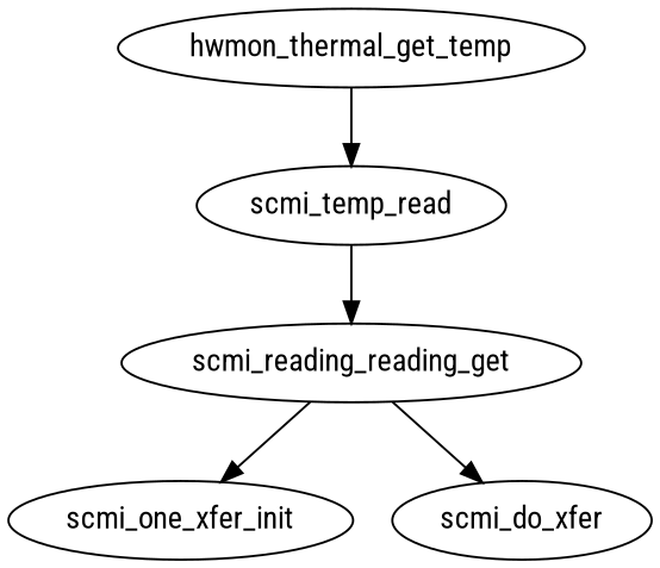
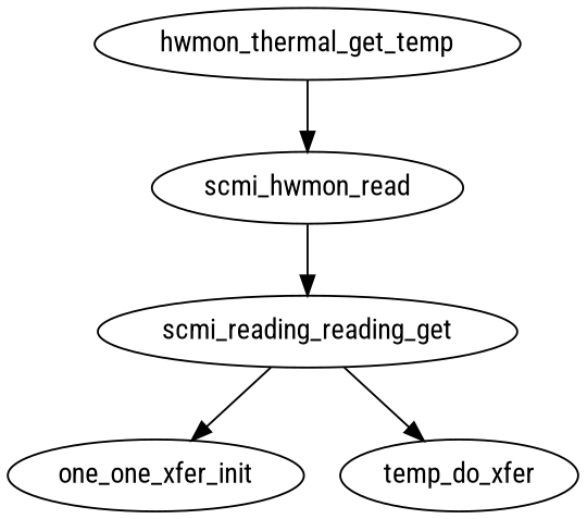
  digraph {
    fontname="Roboto Condensed"
    node [fontname="Roboto Condensed"]
    edge [fontname="Roboto Condensed"]
    hwmon_thermal_get_temp
-   scmi_hwmon_read [label=scmi_temp_read]
+   scmi_hwmon_read
    n3 [label=scmi_reading_reading_get]
-   scmi_one_xfer_init
-   scmi_do_xfer
+   scmi_one_xfer_init [label=one_one_xfer_init]
+   scmi_do_xfer [label=temp_do_xfer]
    hwmon_thermal_get_temp -> scmi_hwmon_read
    scmi_hwmon_read -> n3
    n3 -> scmi_one_xfer_init
    n3 -> scmi_do_xfer
  }
